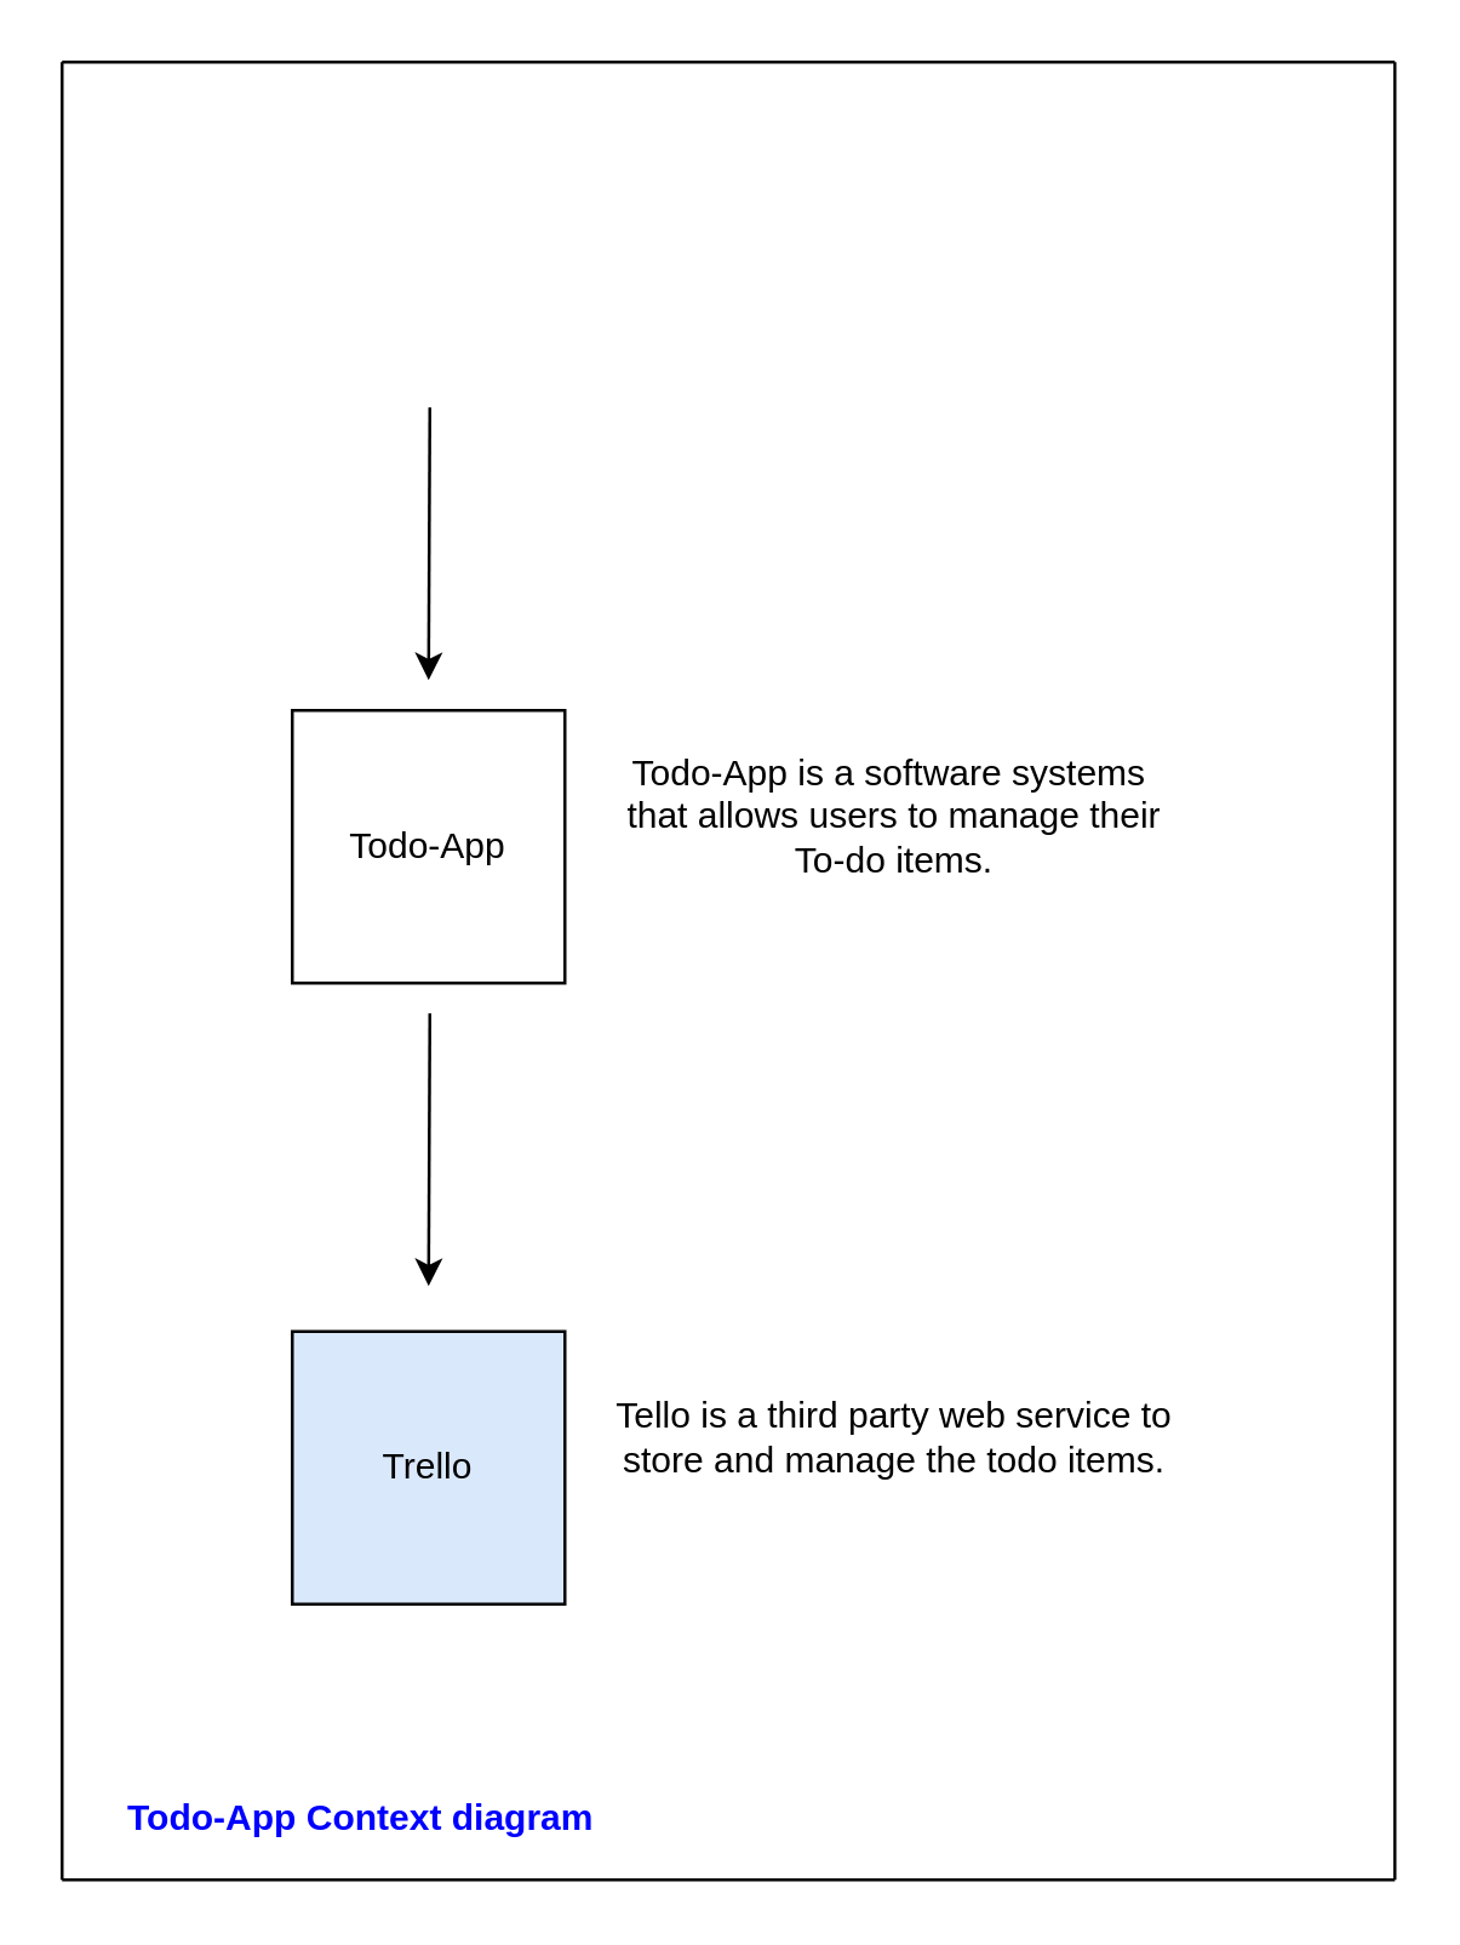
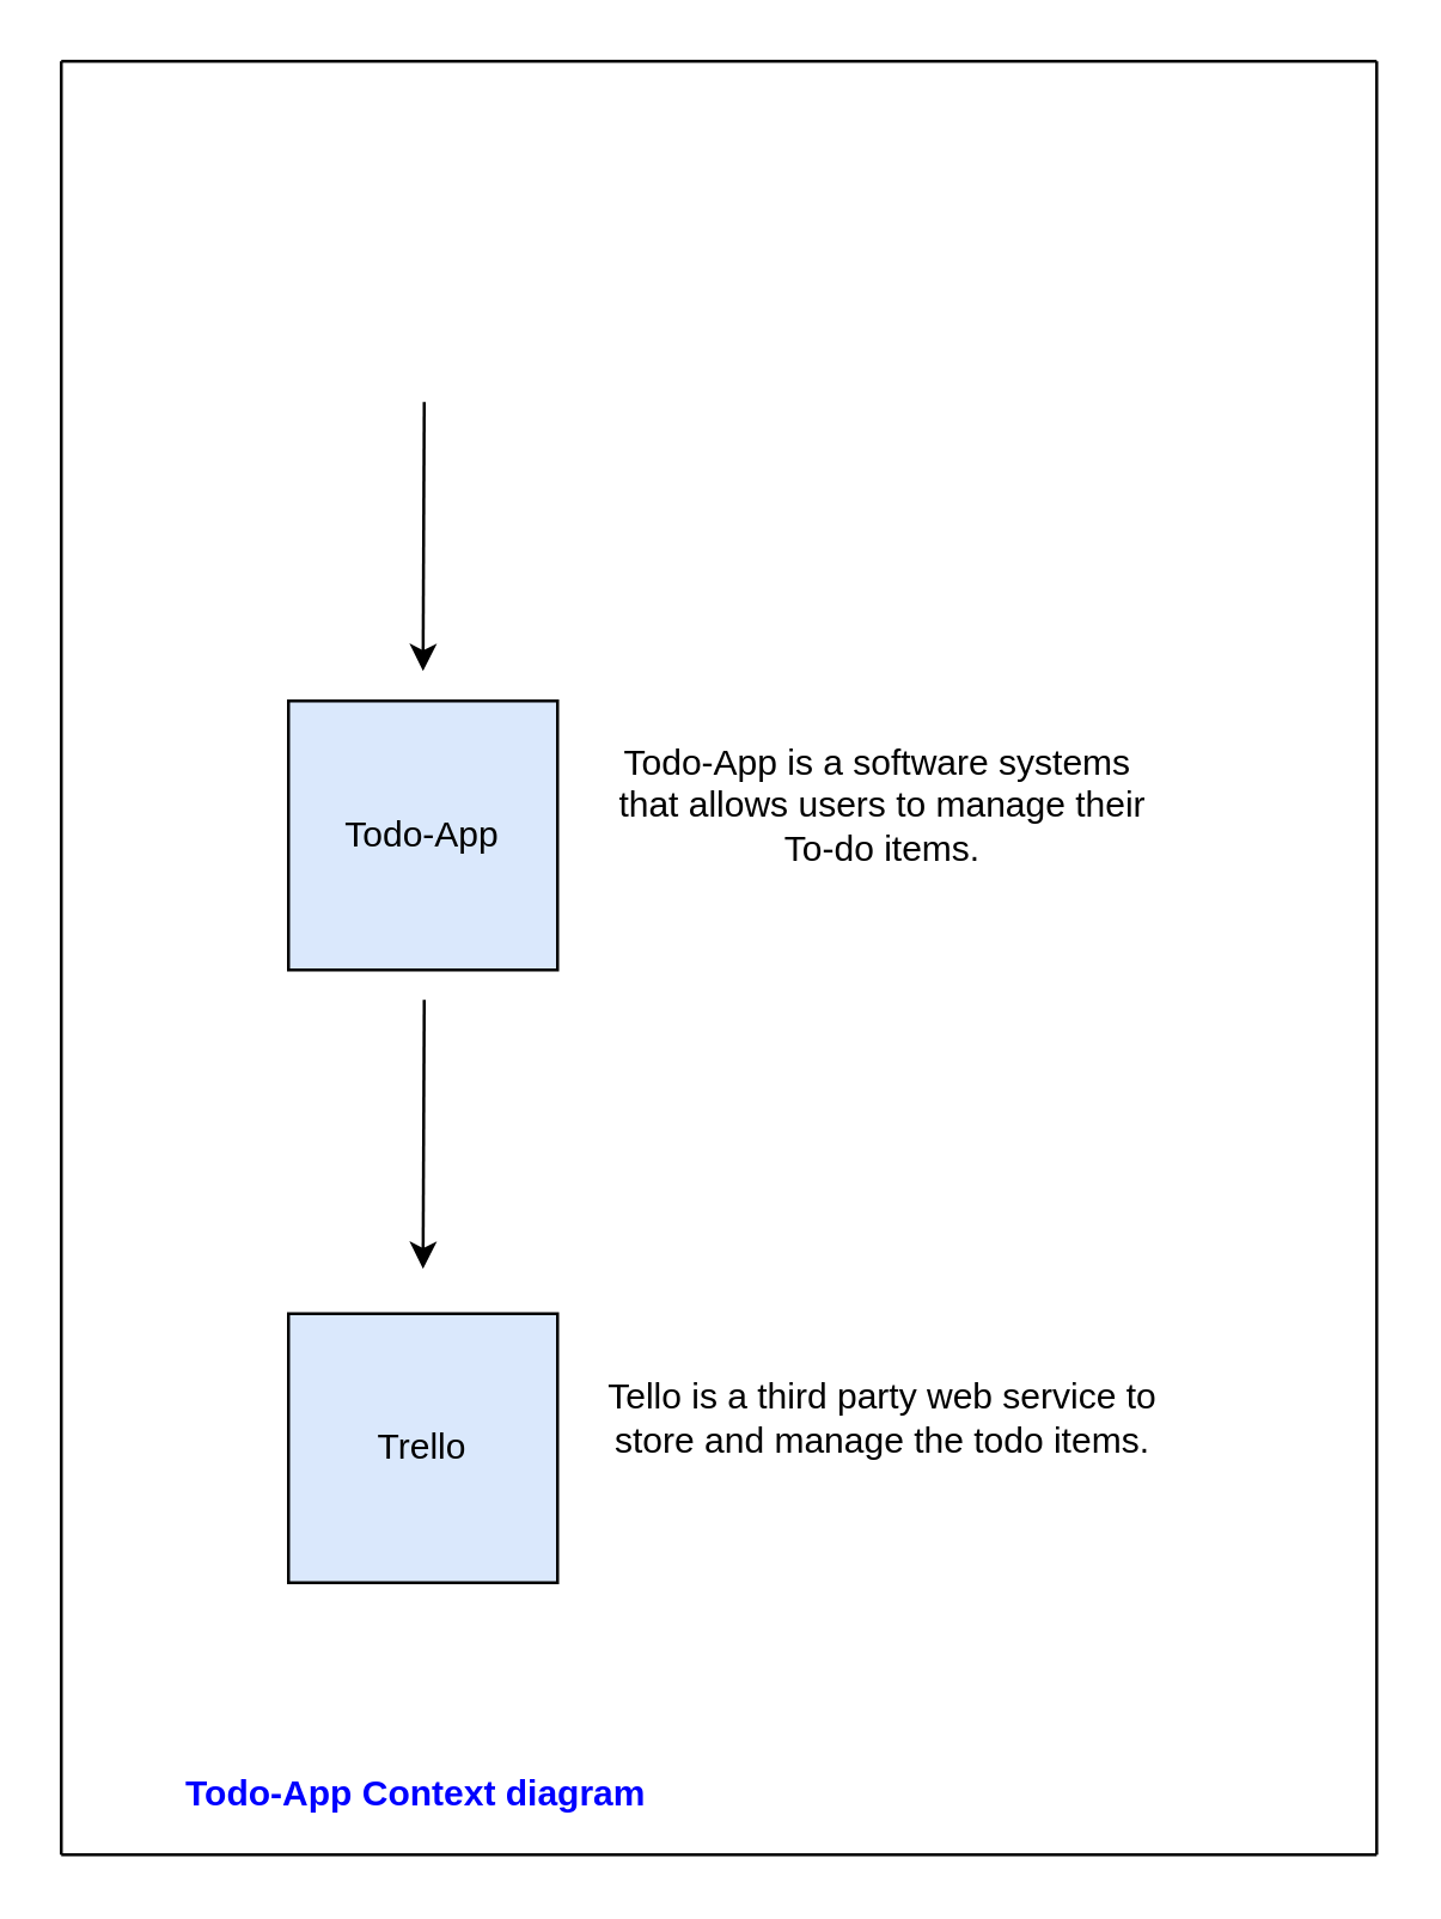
  <mxCell id="0" />
  <mxCell id="1" parent="0" />
  <mxCell id="2" value="Trello" style="whiteSpace=wrap;html=1;aspect=fixed;fillColor=#dae8fc;" vertex="1" parent="1"><mxGeometry x="96" y="439" width="90" height="90" as="geometry" /></mxCell>
  <mxCell id="3" value="" style="endArrow=none;html=1;" edge="1" parent="1"><mxGeometry width="50" height="50" relative="1" as="geometry"><mxPoint x="20" y="20" as="sourcePoint" /><mxPoint x="460" y="20" as="targetPoint" /></mxGeometry></mxCell>
  <mxCell id="4" value="" style="endArrow=none;html=1;" edge="1" parent="1"><mxGeometry width="50" height="50" relative="1" as="geometry"><mxPoint x="20" y="620" as="sourcePoint" /><mxPoint x="460" y="620" as="targetPoint" /></mxGeometry></mxCell>
  <mxCell id="5" value="" style="endArrow=none;html=1;" edge="1" parent="1"><mxGeometry width="50" height="50" relative="1" as="geometry"><mxPoint x="20" y="20" as="sourcePoint" /><mxPoint x="20" y="620" as="targetPoint" /></mxGeometry></mxCell>
  <mxCell id="6" value="" style="endArrow=none;html=1;" edge="1" parent="1"><mxGeometry width="50" height="50" relative="1" as="geometry"><mxPoint x="460" y="20" as="sourcePoint" /><mxPoint x="460" y="620" as="targetPoint" /></mxGeometry></mxCell>
- <mxCell id="7" value="&lt;font color=&quot;#0000ff&quot;&gt;&lt;b&gt;Todo-App Context diagram&lt;/b&gt;&lt;/font&gt;" style="text;html=1;strokeColor=none;fillColor=none;align=left;verticalAlign=middle;whiteSpace=wrap;rounded=0;" vertex="1" parent="1"><mxGeometry x="40" y="580" width="300" height="40" as="geometry" /></mxCell>
- <mxCell id="8" value="Todo-App" style="whiteSpace=wrap;html=1;aspect=fixed;" vertex="1" parent="1"><mxGeometry x="96" y="234" width="90" height="90" as="geometry" /></mxCell>
+ <mxCell id="7" value="&lt;font color=&quot;#0000ff&quot;&gt;&lt;b&gt;Todo-App Context diagram&lt;/b&gt;&lt;/font&gt;" style="text;html=1;strokeColor=none;fillColor=none;align=left;verticalAlign=middle;whiteSpace=wrap;rounded=0;" vertex="1" parent="1"><mxGeometry x="60" y="580" width="300" height="40" as="geometry" /></mxCell>
+ <mxCell id="8" value="Todo-App" style="whiteSpace=wrap;html=1;aspect=fixed;fillColor=#dae8fc;" vertex="1" parent="1"><mxGeometry x="96" y="234" width="90" height="90" as="geometry" /></mxCell>
  <mxCell id="9" value="" style="endArrow=classic;html=1;" edge="1" parent="1"><mxGeometry width="50" height="50" relative="1" as="geometry"><mxPoint x="141.41" y="134" as="sourcePoint" /><mxPoint x="141" y="224" as="targetPoint" /></mxGeometry></mxCell>
  <mxCell id="10" value="" style="endArrow=classic;html=1;" edge="1" parent="1"><mxGeometry width="50" height="50" relative="1" as="geometry"><mxPoint x="141.41" y="334" as="sourcePoint" /><mxPoint x="141" y="424" as="targetPoint" /></mxGeometry></mxCell>
  <mxCell id="11" value="Todo-App is a software systems&amp;nbsp; that allows users to manage their To-do items." style="text;html=1;strokeColor=none;fillColor=none;align=center;verticalAlign=middle;whiteSpace=wrap;rounded=0;" vertex="1" parent="1"><mxGeometry x="200" y="234" width="190" height="70" as="geometry" /></mxCell>
  <mxCell id="12" value="Tello is a third party web service to store and manage the todo items." style="text;html=1;strokeColor=none;fillColor=none;align=center;verticalAlign=middle;whiteSpace=wrap;rounded=0;" vertex="1" parent="1"><mxGeometry x="200" y="439" width="190" height="70" as="geometry" /></mxCell>
